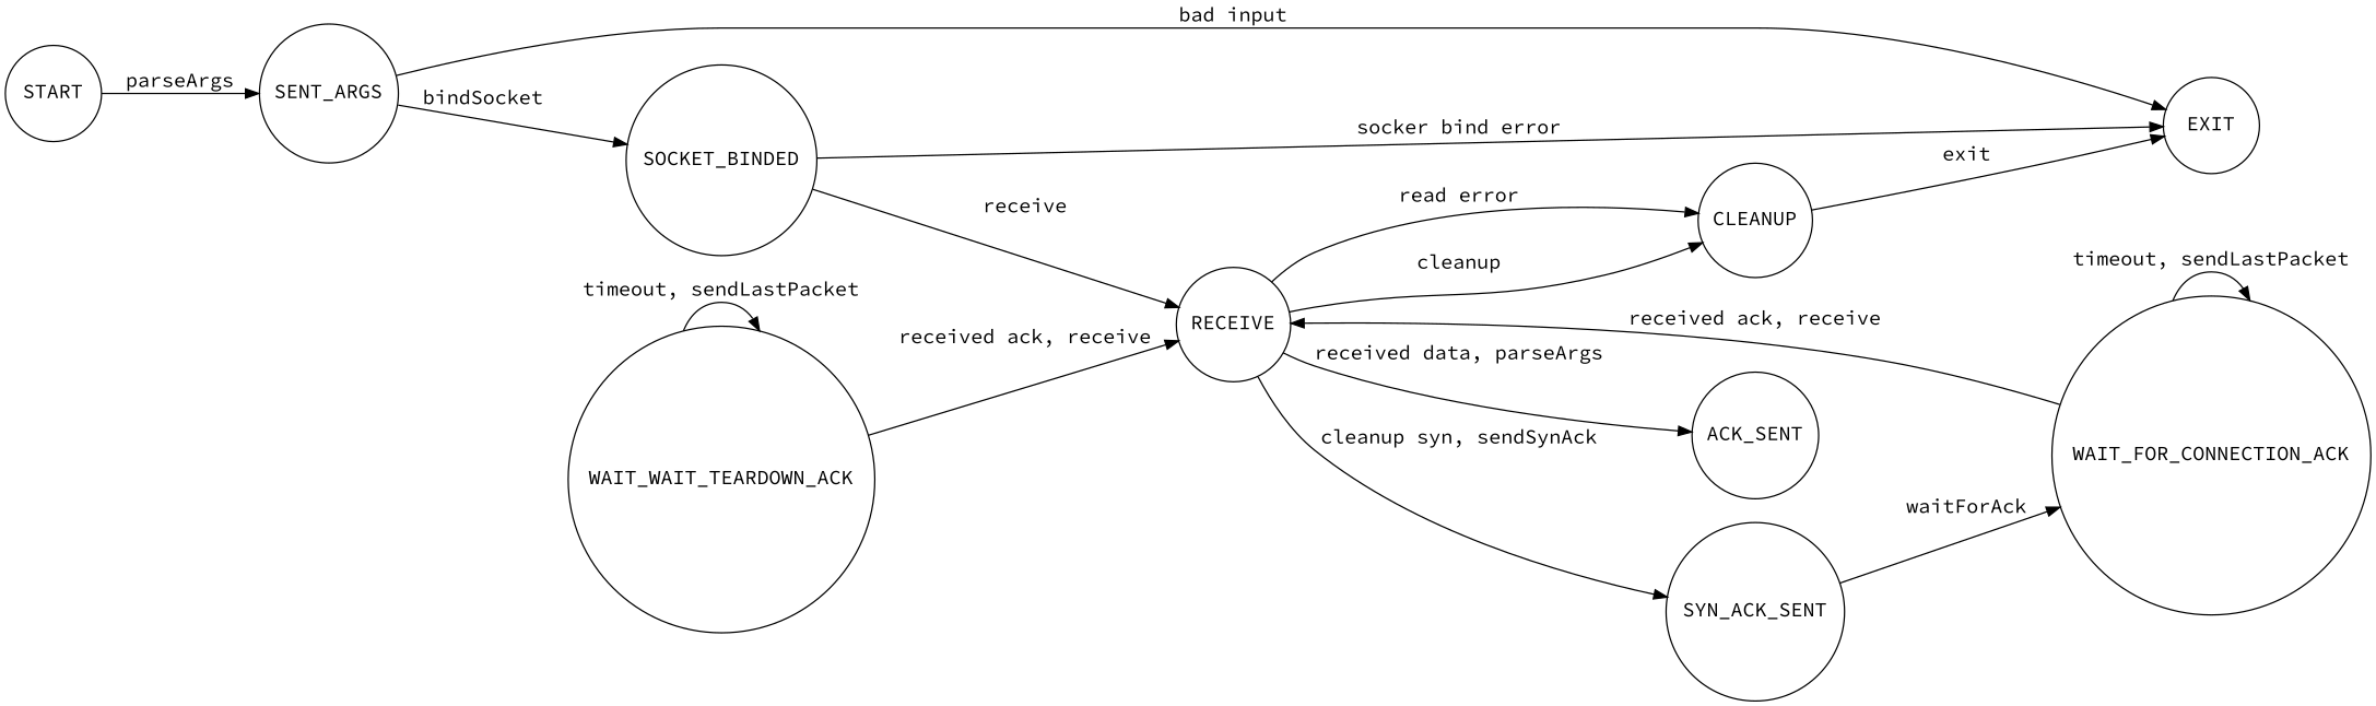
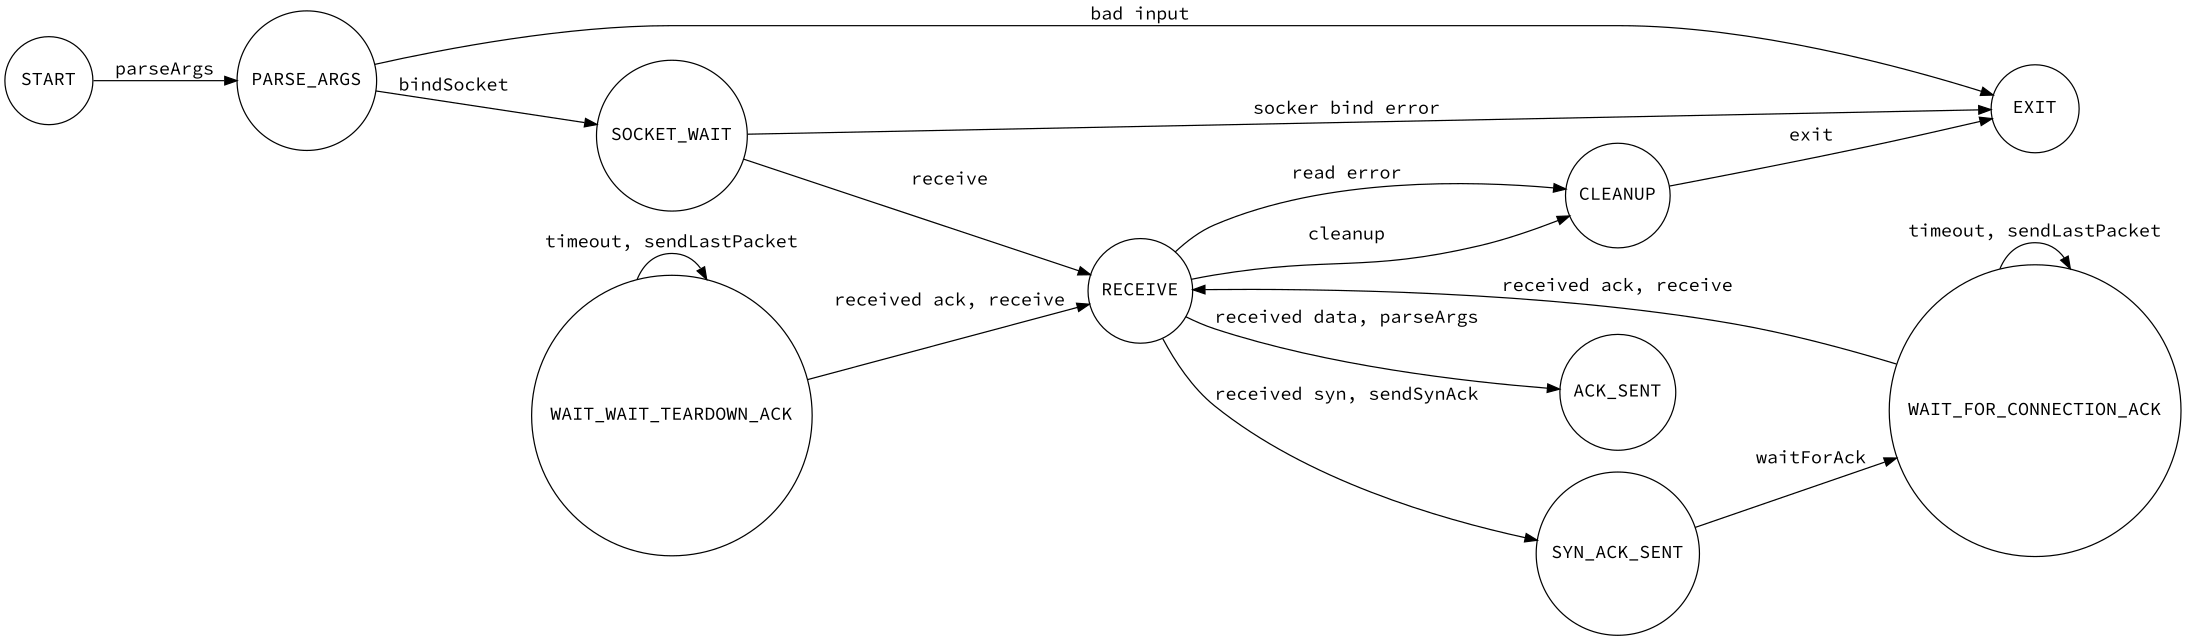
  digraph {
    fontname="Source Code Pro"
    rankdir=LR
    node [fontname="Source Code Pro" fontsize=15 shape=circle]
    edge [fontname="Source Code Pro" fontsize=15]
    START [height=1 width=1]
-   PARSE_ARGS [height=1 width=1 label=SENT_ARGS]
-   SOCKET_BINDED [height=1 width=1]
+   PARSE_ARGS [height=1 width=1]
+   SOCKET_BINDED [height=1 width=1 label=SOCKET_WAIT]
    EXIT [height=1 width=1]
    RECEIVE [height=1 width=1]
    SYN_ACK_SENT [height=1 width=1]
    ACK_SENT [height=1 width=1]
    CLEANUP [height=1 width=1]
    WAIT_FOR_CONNECTION_ACK [height=1 width=1]
    n10 [height=1 label=WAIT_WAIT_TEARDOWN_ACK width=1]
    START -> PARSE_ARGS [label=parseArgs]
    PARSE_ARGS -> SOCKET_BINDED [label=bindSocket]
    PARSE_ARGS -> EXIT [label="bad input"]
    SOCKET_BINDED -> EXIT [label="socker bind error"]
    SOCKET_BINDED -> RECEIVE [label=receive]
-   RECEIVE -> SYN_ACK_SENT [label="cleanup syn, sendSynAck"]
+   RECEIVE -> SYN_ACK_SENT [label="received syn, sendSynAck"]
    RECEIVE -> ACK_SENT [label="received data, parseArgs"]
    RECEIVE -> CLEANUP [label=cleanup]
    RECEIVE -> CLEANUP [label="read error"]
    SYN_ACK_SENT -> WAIT_FOR_CONNECTION_ACK [label=waitForAck]
    CLEANUP -> EXIT [label=exit]
    WAIT_FOR_CONNECTION_ACK -> RECEIVE [label="received ack, receive"]
    WAIT_FOR_CONNECTION_ACK -> WAIT_FOR_CONNECTION_ACK [label="timeout, sendLastPacket"]
    n10 -> RECEIVE [label="received ack, receive"]
    n10 -> n10 [label="timeout, sendLastPacket"]
  }
